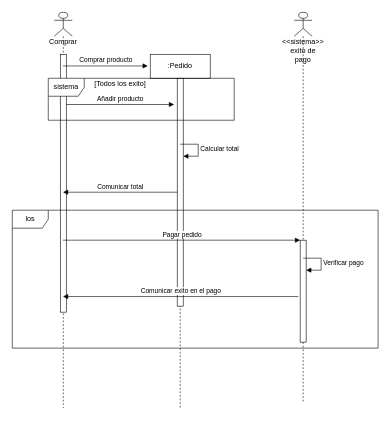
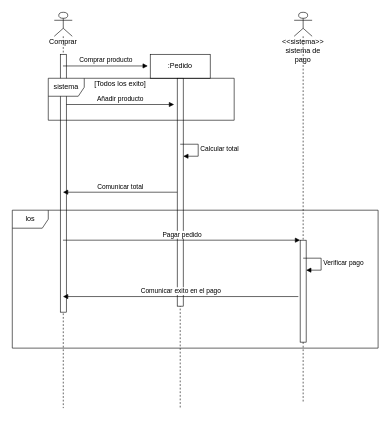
  <mxCell id="0" />
  <mxCell id="1" parent="0" />
  <mxCell id="2" value="Comprar" style="shape=umlLifeline;participant=umlActor;perimeter=lifelinePerimeter;whiteSpace=wrap;html=1;container=1;collapsible=0;recursiveResize=0;verticalAlign=top;spacingTop=36;outlineConnect=0;" vertex="1" parent="1"><mxGeometry x="90" y="20" width="30" height="660" as="geometry" /></mxCell>
  <mxCell id="3" value="" style="html=1;points=[];perimeter=orthogonalPerimeter;" vertex="1" parent="2"><mxGeometry x="10" y="70" width="10" height="430" as="geometry" /></mxCell>
- <mxCell id="4" value="&amp;lt;&amp;lt;sistema&amp;gt;&amp;gt;&lt;br&gt;exito de pago" style="shape=umlLifeline;participant=umlActor;perimeter=lifelinePerimeter;whiteSpace=wrap;html=1;container=1;collapsible=0;recursiveResize=0;verticalAlign=top;spacingTop=36;outlineConnect=0;" vertex="1" parent="1"><mxGeometry x="490" y="20" width="30" height="650" as="geometry" /></mxCell>
+ <mxCell id="4" value="&amp;lt;&amp;lt;sistema&amp;gt;&amp;gt;&lt;br&gt;sistema de pago" style="shape=umlLifeline;participant=umlActor;perimeter=lifelinePerimeter;whiteSpace=wrap;html=1;container=1;collapsible=0;recursiveResize=0;verticalAlign=top;spacingTop=36;outlineConnect=0;" vertex="1" parent="1"><mxGeometry x="490" y="20" width="30" height="650" as="geometry" /></mxCell>
  <mxCell id="5" value="" style="html=1;points=[];perimeter=orthogonalPerimeter;" vertex="1" parent="4"><mxGeometry x="10" y="380" width="10" height="170" as="geometry" /></mxCell>
  <mxCell id="6" value="Verificar pago" style="edgeStyle=orthogonalEdgeStyle;html=1;align=left;spacingLeft=2;endArrow=block;rounded=0;entryX=1;entryY=0;" edge="1" parent="4"><mxGeometry relative="1" as="geometry"><mxPoint x="15" y="410" as="sourcePoint" /><Array as="points"><mxPoint x="45" y="410" /></Array><mxPoint x="20" y="430" as="targetPoint" /></mxGeometry></mxCell>
  <mxCell id="7" value="Comprar producto" style="html=1;verticalAlign=bottom;endArrow=block;entryX=-0.04;entryY=0.033;entryDx=0;entryDy=0;entryPerimeter=0;" edge="1" parent="1" source="2" target="8"><mxGeometry width="80" relative="1" as="geometry"><mxPoint x="200" y="190" as="sourcePoint" /><mxPoint x="200" y="99" as="targetPoint" /></mxGeometry></mxCell>
  <mxCell id="8" value=":Pedido" style="shape=umlLifeline;perimeter=lifelinePerimeter;whiteSpace=wrap;html=1;container=1;collapsible=0;recursiveResize=0;outlineConnect=0;" vertex="1" parent="1"><mxGeometry x="250" y="90" width="100" height="590" as="geometry" /></mxCell>
  <mxCell id="9" value="" style="html=1;points=[];perimeter=orthogonalPerimeter;" vertex="1" parent="8"><mxGeometry x="45" y="40" width="10" height="380" as="geometry" /></mxCell>
  <mxCell id="10" value="Calcular total" style="edgeStyle=orthogonalEdgeStyle;html=1;align=left;spacingLeft=2;endArrow=block;rounded=0;entryX=1;entryY=0;" edge="1" parent="8"><mxGeometry relative="1" as="geometry"><mxPoint x="50" y="150" as="sourcePoint" /><Array as="points"><mxPoint x="80" y="150" /></Array><mxPoint x="55" y="170" as="targetPoint" /></mxGeometry></mxCell>
  <mxCell id="11" value="sistema" style="shape=umlFrame;whiteSpace=wrap;html=1;" vertex="1" parent="1"><mxGeometry x="80" y="130" width="310" height="70" as="geometry" /></mxCell>
  <mxCell id="12" value="[Todos los exito]" style="text;html=1;strokeColor=none;fillColor=none;align=center;verticalAlign=middle;whiteSpace=wrap;rounded=0;" vertex="1" parent="1"><mxGeometry x="140" y="130" width="120" height="20" as="geometry" /></mxCell>
  <mxCell id="13" value="Añadir producto" style="html=1;verticalAlign=bottom;endArrow=block;exitX=0.097;exitY=0.625;exitDx=0;exitDy=0;exitPerimeter=0;entryX=0.677;entryY=0.625;entryDx=0;entryDy=0;entryPerimeter=0;" edge="1" parent="1" source="11" target="11"><mxGeometry width="80" relative="1" as="geometry"><mxPoint x="160" y="180" as="sourcePoint" /><mxPoint x="240" y="180" as="targetPoint" /></mxGeometry></mxCell>
  <mxCell id="14" value="Comunicar total" style="html=1;verticalAlign=bottom;endArrow=block;" edge="1" parent="1" source="9" target="2"><mxGeometry width="80" relative="1" as="geometry"><mxPoint x="160" y="180" as="sourcePoint" /><mxPoint x="240" y="180" as="targetPoint" /></mxGeometry></mxCell>
  <mxCell id="15" value="Pagar pedido" style="html=1;verticalAlign=bottom;endArrow=block;" edge="1" parent="1" source="2" target="5"><mxGeometry width="80" relative="1" as="geometry"><mxPoint x="360" y="360" as="sourcePoint" /><mxPoint x="440" y="360" as="targetPoint" /></mxGeometry></mxCell>
  <mxCell id="16" value="Comunicar exito en el pago" style="html=1;verticalAlign=bottom;endArrow=block;exitX=-0.3;exitY=0.553;exitDx=0;exitDy=0;exitPerimeter=0;" edge="1" parent="1" source="5" target="2"><mxGeometry width="80" relative="1" as="geometry"><mxPoint x="360" y="360" as="sourcePoint" /><mxPoint x="440" y="360" as="targetPoint" /></mxGeometry></mxCell>
  <mxCell id="17" value="los" style="shape=umlFrame;whiteSpace=wrap;html=1;" vertex="1" parent="1"><mxGeometry x="20" y="350" width="610" height="230" as="geometry" /></mxCell>
